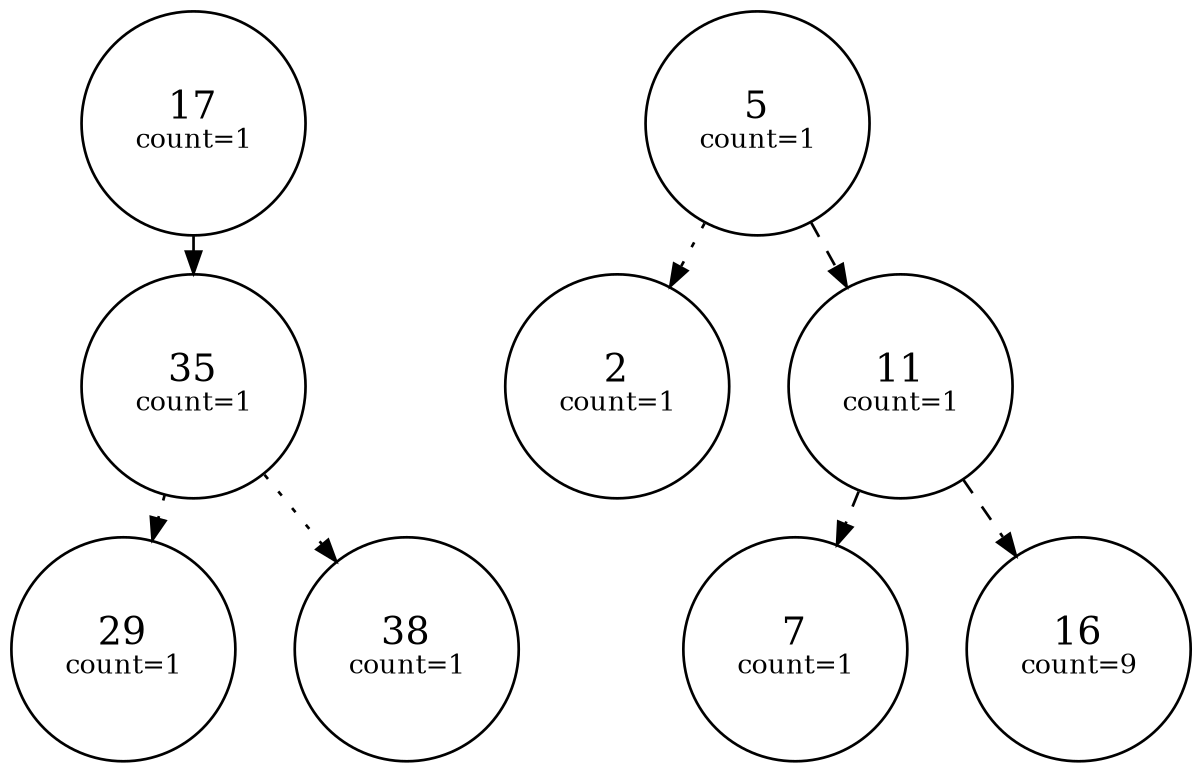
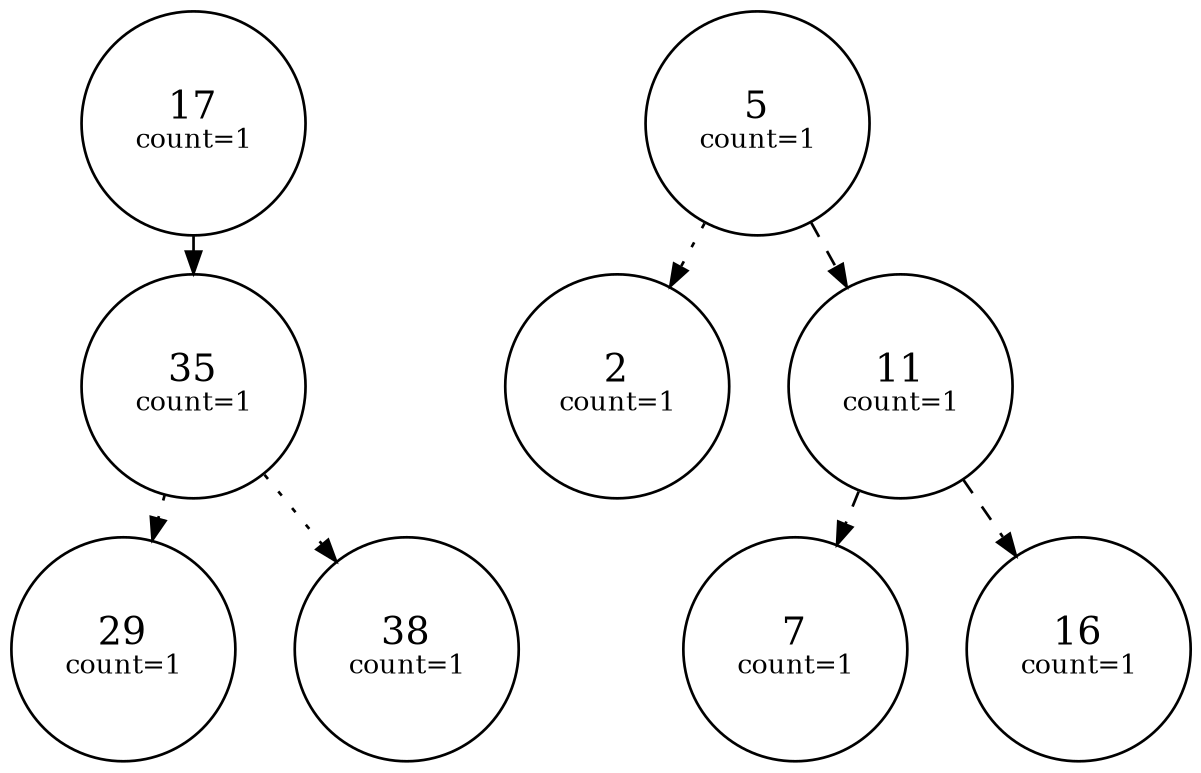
  digraph {
    nodesep=0.3
    ranksep=0.2
    node [shape=circle]
    edge [arrowsize=0.8 side=right style=dashed]
    n1 [label=<17<BR/><FONT POINT-SIZE="10">count=1</FONT>>]
    n2 [label=<35<BR/><FONT POINT-SIZE="10">count=1</FONT>>]
    n3 [label=<5<BR/><FONT POINT-SIZE="10">count=1</FONT>>]
    n4 [label=<2<BR/><FONT POINT-SIZE="10">count=1</FONT>>]
    n5 [label=<11<BR/><FONT POINT-SIZE="10">count=1</FONT>>]
    n6 [label=<29<BR/><FONT POINT-SIZE="10">count=1</FONT>>]
    n7 [label=<38<BR/><FONT POINT-SIZE="10">count=1</FONT>>]
    n8 [label=<7<BR/><FONT POINT-SIZE="10">count=1</FONT>>]
-   n9 [label=<16<BR/><FONT POINT-SIZE="10">count=9</FONT>>]
+   n9 [label=<16<BR/><FONT POINT-SIZE="10">count=1</FONT>>]
    n1 -> n2
    n2 -> n6 [side=left style=dotted]
    n2 -> n7 [style=dotted]
    n3 -> n4 [side=left style=dotted]
    n3 -> n5
    n5 -> n8 [side=left]
    n5 -> n9
  }
